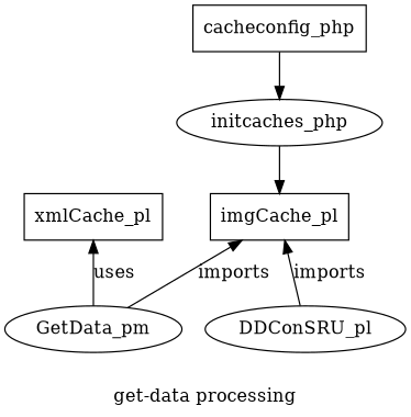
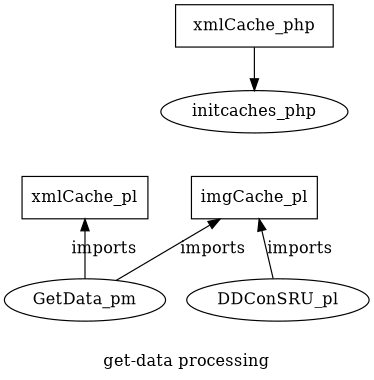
  digraph {
    compound=true
    label="get-data processing"
    rankdir=TB
    node [shape=box]
    edge [dir=back]
    imgCache_pl
    initcaches_php [shape=ellipse]
    xmlCache_pl
    GetData_pm [shape=ellipse]
    DDConSRU_pl [shape=ellipse]
-   cacheconfig_php
+   cacheconfig_php [label=xmlCache_php]
    imgCache_pl -> GetData_pm [label=imports]
    imgCache_pl -> DDConSRU_pl [label=imports]
-   initcaches_php -> imgCache_pl [dir=""]
-   xmlCache_pl -> GetData_pm [label=uses]
+   xmlCache_pl -> GetData_pm [label=imports]
    cacheconfig_php -> initcaches_php [dir=""]
  }
